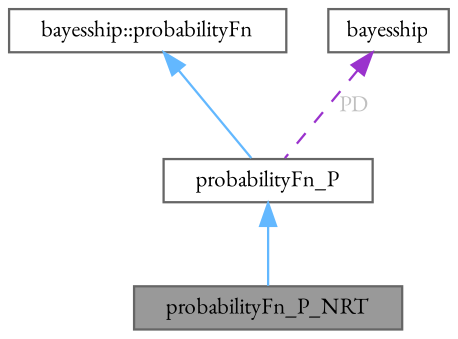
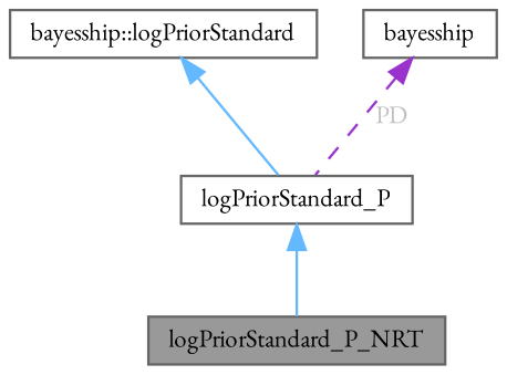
  digraph {
    fontname="EB Garamond"
    node [color=gray40 fillcolor=white fontname="EB Garamond" fontsize=10 shape=box style=filled]
    edge [color=steelblue1 dir=back fontname="EB Garamond" fontsize=10 labelfontname=Helvetica labelfontsize=10 style=solid]
-   n1 [fillcolor=grey60 fontcolor=black height=0.2 label=probabilityFn_P_NRT width=0.4]
-   n2 [height=0.2 label=probabilityFn_P width=0.4]
-   n3 [height=0.2 label="bayesship::probabilityFn" width=0.4]
+   n1 [fillcolor=grey60 fontcolor=black height=0.2 label=logPriorStandard_P_NRT width=0.4]
+   n2 [height=0.2 label=logPriorStandard_P width=0.4]
+   n3 [height=0.2 label="bayesship::logPriorStandard" width=0.4]
    n4 [height=0.2 label=bayesship width=0.4]
    n2 -> n1
    n3 -> n2
    n4 -> n2 [color=darkorchid3 fontcolor=grey label=" PD" style=dashed]
  }
